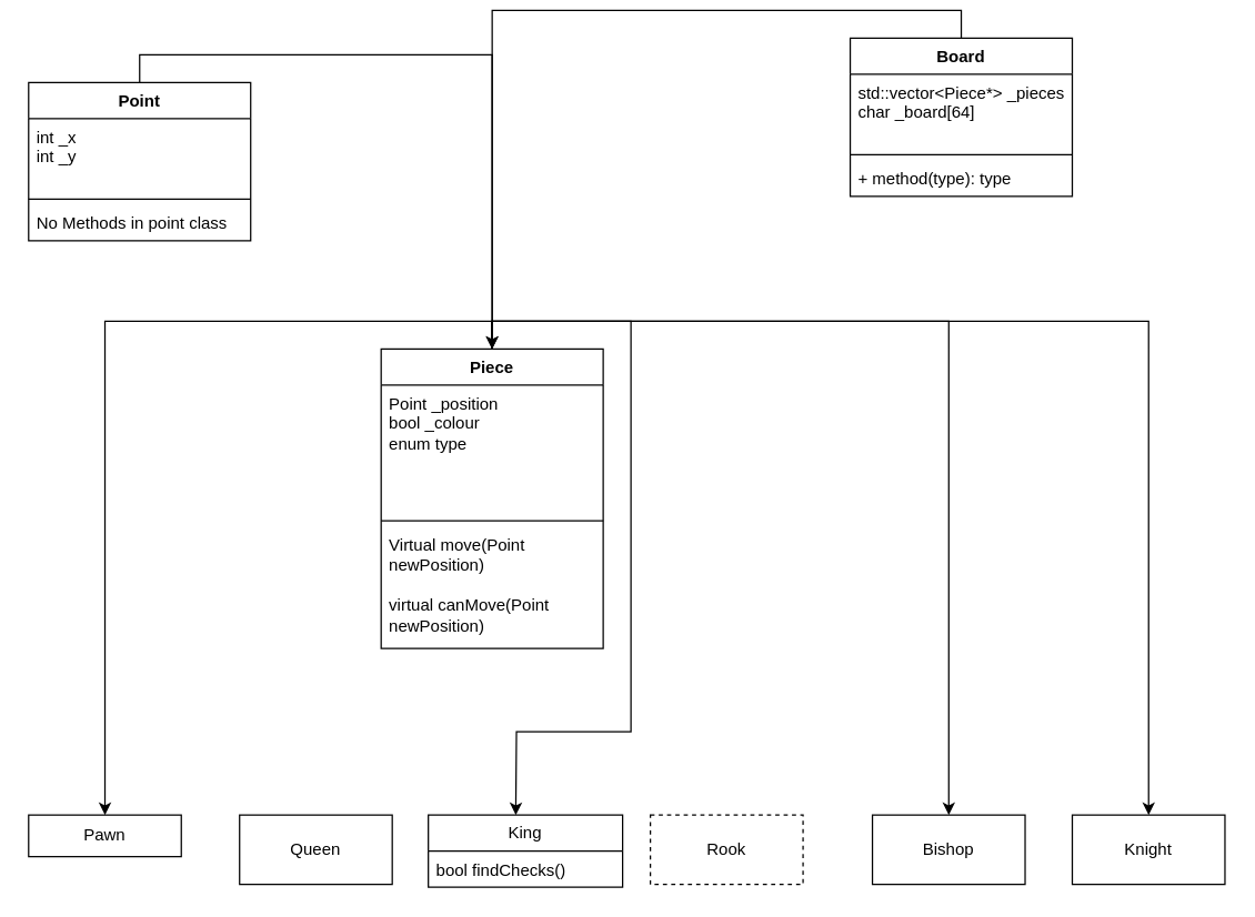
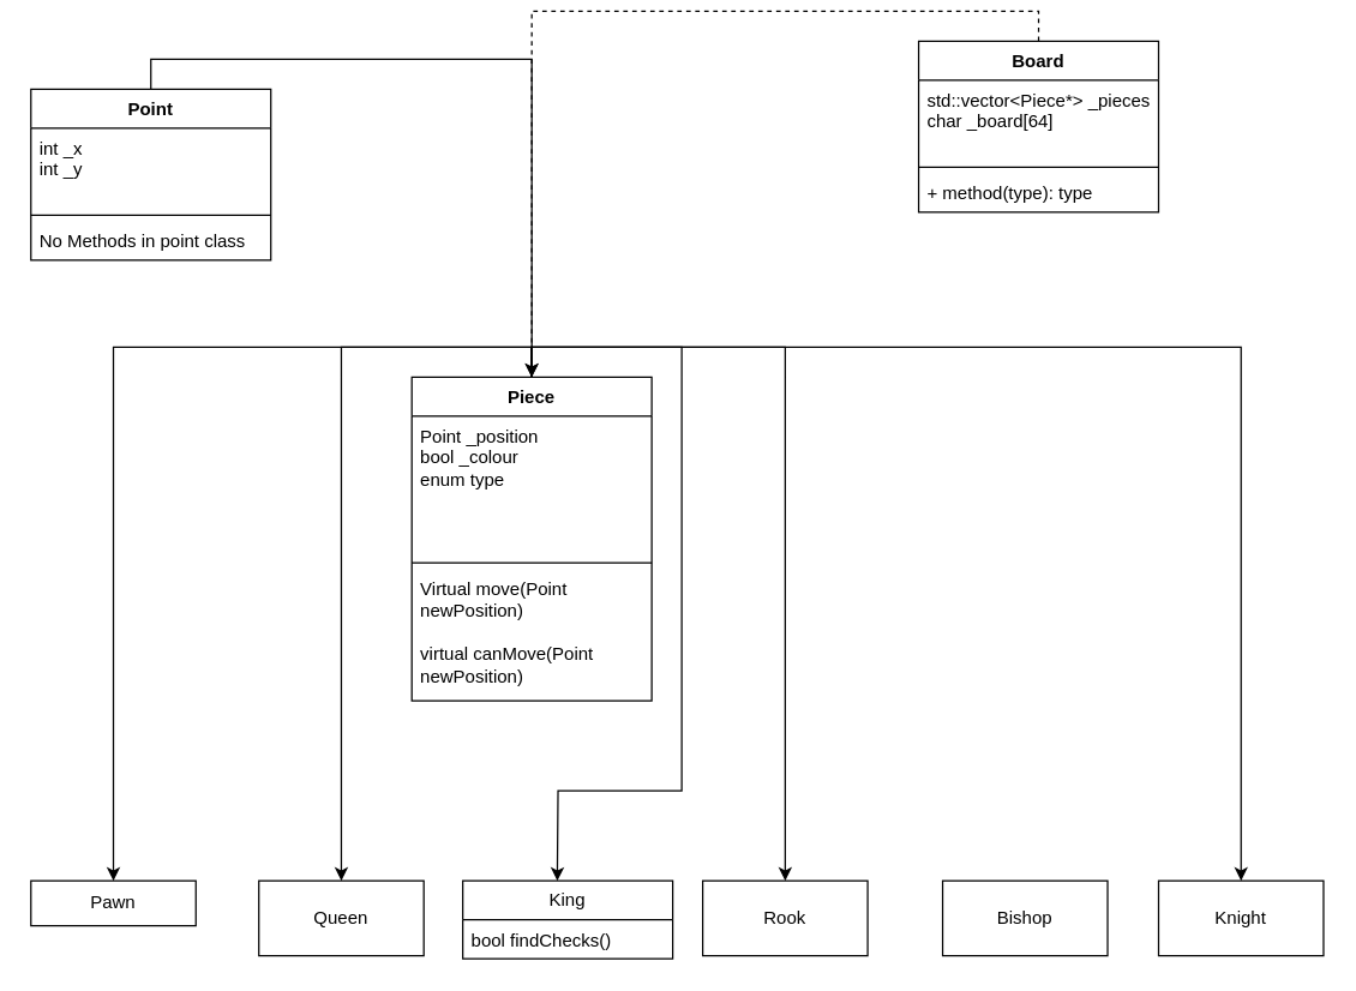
  <mxCell id="0" />
  <mxCell id="1" parent="0" />
  <mxCell id="2" style="edgeStyle=orthogonalEdgeStyle;rounded=0;orthogonalLoop=1;jettySize=auto;html=1;exitX=0.5;exitY=0;exitDx=0;exitDy=0;entryX=0.5;entryY=0;entryDx=0;entryDy=0;" parent="1" source="3" target="12" edge="1"><mxGeometry relative="1" as="geometry" /></mxCell>
  <mxCell id="3" value="Point" style="swimlane;fontStyle=1;align=center;verticalAlign=top;childLayout=stackLayout;horizontal=1;startSize=26;horizontalStack=0;resizeParent=1;resizeParentMax=0;resizeLast=0;collapsible=1;marginBottom=0;whiteSpace=wrap;html=1;" parent="1" vertex="1"><mxGeometry y="52" width="160" height="114" as="geometry" x="20" /></mxCell>
  <mxCell id="4" value="int _x&lt;br&gt;int _y" style="text;strokeColor=none;fillColor=none;align=left;verticalAlign=top;spacingLeft=4;spacingRight=4;overflow=hidden;rotatable=0;points=[[0,0.5],[1,0.5]];portConstraint=eastwest;whiteSpace=wrap;html=1;" parent="3" vertex="1"><mxGeometry y="26" width="160" height="54" as="geometry" /></mxCell>
  <mxCell id="5" value="" style="line;strokeWidth=1;fillColor=none;align=left;verticalAlign=middle;spacingTop=-1;spacingLeft=3;spacingRight=3;rotatable=0;labelPosition=right;points=[];portConstraint=eastwest;strokeColor=inherit;" parent="3" vertex="1"><mxGeometry y="80" width="160" height="8" as="geometry" /></mxCell>
  <mxCell id="6" value="No Methods in point class" style="text;strokeColor=none;fillColor=none;align=left;verticalAlign=top;spacingLeft=4;spacingRight=4;overflow=hidden;rotatable=0;points=[[0,0.5],[1,0.5]];portConstraint=eastwest;whiteSpace=wrap;html=1;" parent="3" vertex="1"><mxGeometry y="88" width="160" height="26" as="geometry" /></mxCell>
  <mxCell id="7" style="edgeStyle=orthogonalEdgeStyle;rounded=0;orthogonalLoop=1;jettySize=auto;html=1;exitX=0.5;exitY=0;exitDx=0;exitDy=0;entryX=0.5;entryY=0;entryDx=0;entryDy=0;" parent="1" source="12" target="16" edge="1"><mxGeometry relative="1" as="geometry" /></mxCell>
  <mxCell id="8" style="edgeStyle=orthogonalEdgeStyle;rounded=0;orthogonalLoop=1;jettySize=auto;html=1;exitX=0.5;exitY=0;exitDx=0;exitDy=0;entryX=0.5;entryY=0;entryDx=0;entryDy=0;" parent="1" source="12" edge="1"><mxGeometry relative="1" as="geometry"><mxPoint x="371" y="580" as="targetPoint" /></mxGeometry></mxCell>
- <mxCell id="10" style="edgeStyle=orthogonalEdgeStyle;rounded=0;orthogonalLoop=1;jettySize=auto;html=1;exitX=0.5;exitY=0;exitDx=0;exitDy=0;" parent="1" source="12" target="19" edge="1"><mxGeometry relative="1" as="geometry" /></mxCell>
+ <mxCell id="9" style="edgeStyle=orthogonalEdgeStyle;rounded=0;orthogonalLoop=1;jettySize=auto;html=1;exitX=0.5;exitY=0;exitDx=0;exitDy=0;entryX=0.5;entryY=0;entryDx=0;entryDy=0;" parent="1" source="12" target="18" edge="1"><mxGeometry relative="1" as="geometry" /></mxCell>
+ <mxCell id="10" style="edgeStyle=orthogonalEdgeStyle;rounded=0;orthogonalLoop=1;jettySize=auto;html=1;exitX=0.5;exitY=0;exitDx=0;exitDy=0;" parent="1" source="12" target="17" edge="1"><mxGeometry relative="1" as="geometry" /></mxCell>
  <mxCell id="11" style="edgeStyle=orthogonalEdgeStyle;rounded=0;orthogonalLoop=1;jettySize=auto;html=1;exitX=0.5;exitY=0;exitDx=0;exitDy=0;" parent="1" source="12" target="20" edge="1"><mxGeometry relative="1" as="geometry" /></mxCell>
  <mxCell id="12" value="Piece" style="swimlane;fontStyle=1;align=center;verticalAlign=top;childLayout=stackLayout;horizontal=1;startSize=26;horizontalStack=0;resizeParent=1;resizeParentMax=0;resizeLast=0;collapsible=1;marginBottom=0;whiteSpace=wrap;html=1;" parent="1" vertex="1"><mxGeometry x="274" y="244" width="160" height="216" as="geometry" /></mxCell>
  <mxCell id="13" value="Point _position&lt;br&gt;bool _colour&lt;br&gt;enum type" style="text;strokeColor=none;fillColor=none;align=left;verticalAlign=top;spacingLeft=4;spacingRight=4;overflow=hidden;rotatable=0;points=[[0,0.5],[1,0.5]];portConstraint=eastwest;whiteSpace=wrap;html=1;" parent="12" vertex="1"><mxGeometry y="26" width="160" height="94" as="geometry" /></mxCell>
  <mxCell id="14" value="" style="line;strokeWidth=1;fillColor=none;align=left;verticalAlign=middle;spacingTop=-1;spacingLeft=3;spacingRight=3;rotatable=0;labelPosition=right;points=[];portConstraint=eastwest;strokeColor=inherit;" parent="12" vertex="1"><mxGeometry y="120" width="160" height="8" as="geometry" /></mxCell>
  <mxCell id="15" value="Virtual move(Point newPosition)&lt;br&gt;&lt;br&gt;virtual canMove(Point newPosition)" style="text;strokeColor=none;fillColor=none;align=left;verticalAlign=top;spacingLeft=4;spacingRight=4;overflow=hidden;rotatable=0;points=[[0,0.5],[1,0.5]];portConstraint=eastwest;whiteSpace=wrap;html=1;" parent="12" vertex="1"><mxGeometry y="128" width="160" height="88" as="geometry" /></mxCell>
  <mxCell id="16" value="Pawn" style="html=1;whiteSpace=wrap;" parent="1" vertex="1"><mxGeometry x="20" y="580" width="110" height="30" as="geometry" /></mxCell>
  <mxCell id="17" value="Queen" style="html=1;whiteSpace=wrap;" parent="1" vertex="1"><mxGeometry x="172" y="580" width="110" height="50" as="geometry" /></mxCell>
- <mxCell id="18" value="Rook" style="html=1;whiteSpace=wrap;dashed=1;" parent="1" vertex="1"><mxGeometry x="468" y="580" width="110" height="50" as="geometry" /></mxCell>
+ <mxCell id="18" value="Rook" style="html=1;whiteSpace=wrap;" parent="1" vertex="1"><mxGeometry x="468" y="580" width="110" height="50" as="geometry" /></mxCell>
  <mxCell id="19" value="Bishop" style="html=1;whiteSpace=wrap;" parent="1" vertex="1"><mxGeometry x="628" y="580" width="110" height="50" as="geometry" /></mxCell>
  <mxCell id="20" value="Knight" style="html=1;whiteSpace=wrap;" parent="1" vertex="1"><mxGeometry x="772" y="580" width="110" height="50" as="geometry" /></mxCell>
  <mxCell id="21" value="King" style="swimlane;fontStyle=0;childLayout=stackLayout;horizontal=1;startSize=26;fillColor=none;horizontalStack=0;resizeParent=1;resizeParentMax=0;resizeLast=0;collapsible=1;marginBottom=0;whiteSpace=wrap;html=1;" parent="1" vertex="1"><mxGeometry x="308" y="580" width="140" height="52" as="geometry" /></mxCell>
  <mxCell id="22" value="bool findChecks()" style="text;strokeColor=none;fillColor=none;align=left;verticalAlign=top;spacingLeft=4;spacingRight=4;overflow=hidden;rotatable=0;points=[[0,0.5],[1,0.5]];portConstraint=eastwest;whiteSpace=wrap;html=1;" parent="21" vertex="1"><mxGeometry y="26" width="140" height="26" as="geometry" /></mxCell>
- <mxCell id="23" style="edgeStyle=orthogonalEdgeStyle;rounded=0;orthogonalLoop=1;jettySize=auto;html=1;exitX=0.5;exitY=0;exitDx=0;exitDy=0;entryX=0.5;entryY=0;entryDx=0;entryDy=0;" edge="1" parent="1" source="24" target="12"><mxGeometry relative="1" as="geometry" /></mxCell>
+ <mxCell id="23" style="edgeStyle=orthogonalEdgeStyle;rounded=0;orthogonalLoop=1;jettySize=auto;html=1;exitX=0.5;exitY=0;exitDx=0;exitDy=0;entryX=0.5;entryY=0;entryDx=0;entryDy=0;dashed=1;" edge="1" parent="1" source="24" target="12"><mxGeometry relative="1" as="geometry" /></mxCell>
  <mxCell id="24" value="Board" style="swimlane;fontStyle=1;align=center;verticalAlign=top;childLayout=stackLayout;horizontal=1;startSize=26;horizontalStack=0;resizeParent=1;resizeParentMax=0;resizeLast=0;collapsible=1;marginBottom=0;whiteSpace=wrap;html=1;" vertex="1" parent="1"><mxGeometry x="612" y="20" width="160" height="114" as="geometry" /></mxCell>
  <mxCell id="25" value="std::vector&amp;lt;Piece*&amp;gt; _pieces&lt;br&gt;char _board[64]" style="text;strokeColor=none;fillColor=none;align=left;verticalAlign=top;spacingLeft=4;spacingRight=4;overflow=hidden;rotatable=0;points=[[0,0.5],[1,0.5]];portConstraint=eastwest;whiteSpace=wrap;html=1;" vertex="1" parent="24"><mxGeometry y="26" width="160" height="54" as="geometry" /></mxCell>
  <mxCell id="26" value="" style="line;strokeWidth=1;fillColor=none;align=left;verticalAlign=middle;spacingTop=-1;spacingLeft=3;spacingRight=3;rotatable=0;labelPosition=right;points=[];portConstraint=eastwest;strokeColor=inherit;" vertex="1" parent="24"><mxGeometry y="80" width="160" height="8" as="geometry" /></mxCell>
  <mxCell id="27" value="+ method(type): type" style="text;strokeColor=none;fillColor=none;align=left;verticalAlign=top;spacingLeft=4;spacingRight=4;overflow=hidden;rotatable=0;points=[[0,0.5],[1,0.5]];portConstraint=eastwest;whiteSpace=wrap;html=1;" vertex="1" parent="24"><mxGeometry y="88" width="160" height="26" as="geometry" /></mxCell>
